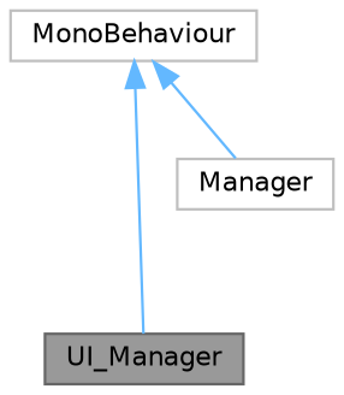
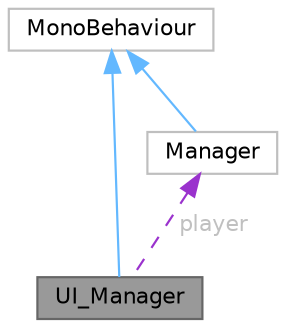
  digraph {
    node [color=grey75 fillcolor=white fontname=Helvetica fontsize=10 shape=box style=filled]
    edge [color=steelblue1 dir=back fontname=Helvetica fontsize=10 labelfontname=Helvetica labelfontsize=10 style=solid]
    n1 [color=gray40 fillcolor=grey60 fontcolor=black height=0.2 label=UI_Manager width=0.4]
    n2 [height=0.2 label=MonoBehaviour width=0.4]
    n3 [height=0.2 label=Manager width=0.4]
    n2 -> n1
    n2 -> n3
+   n3 -> n1 [color=darkorchid3 fontcolor=grey label=" player" style=dashed]
  }
